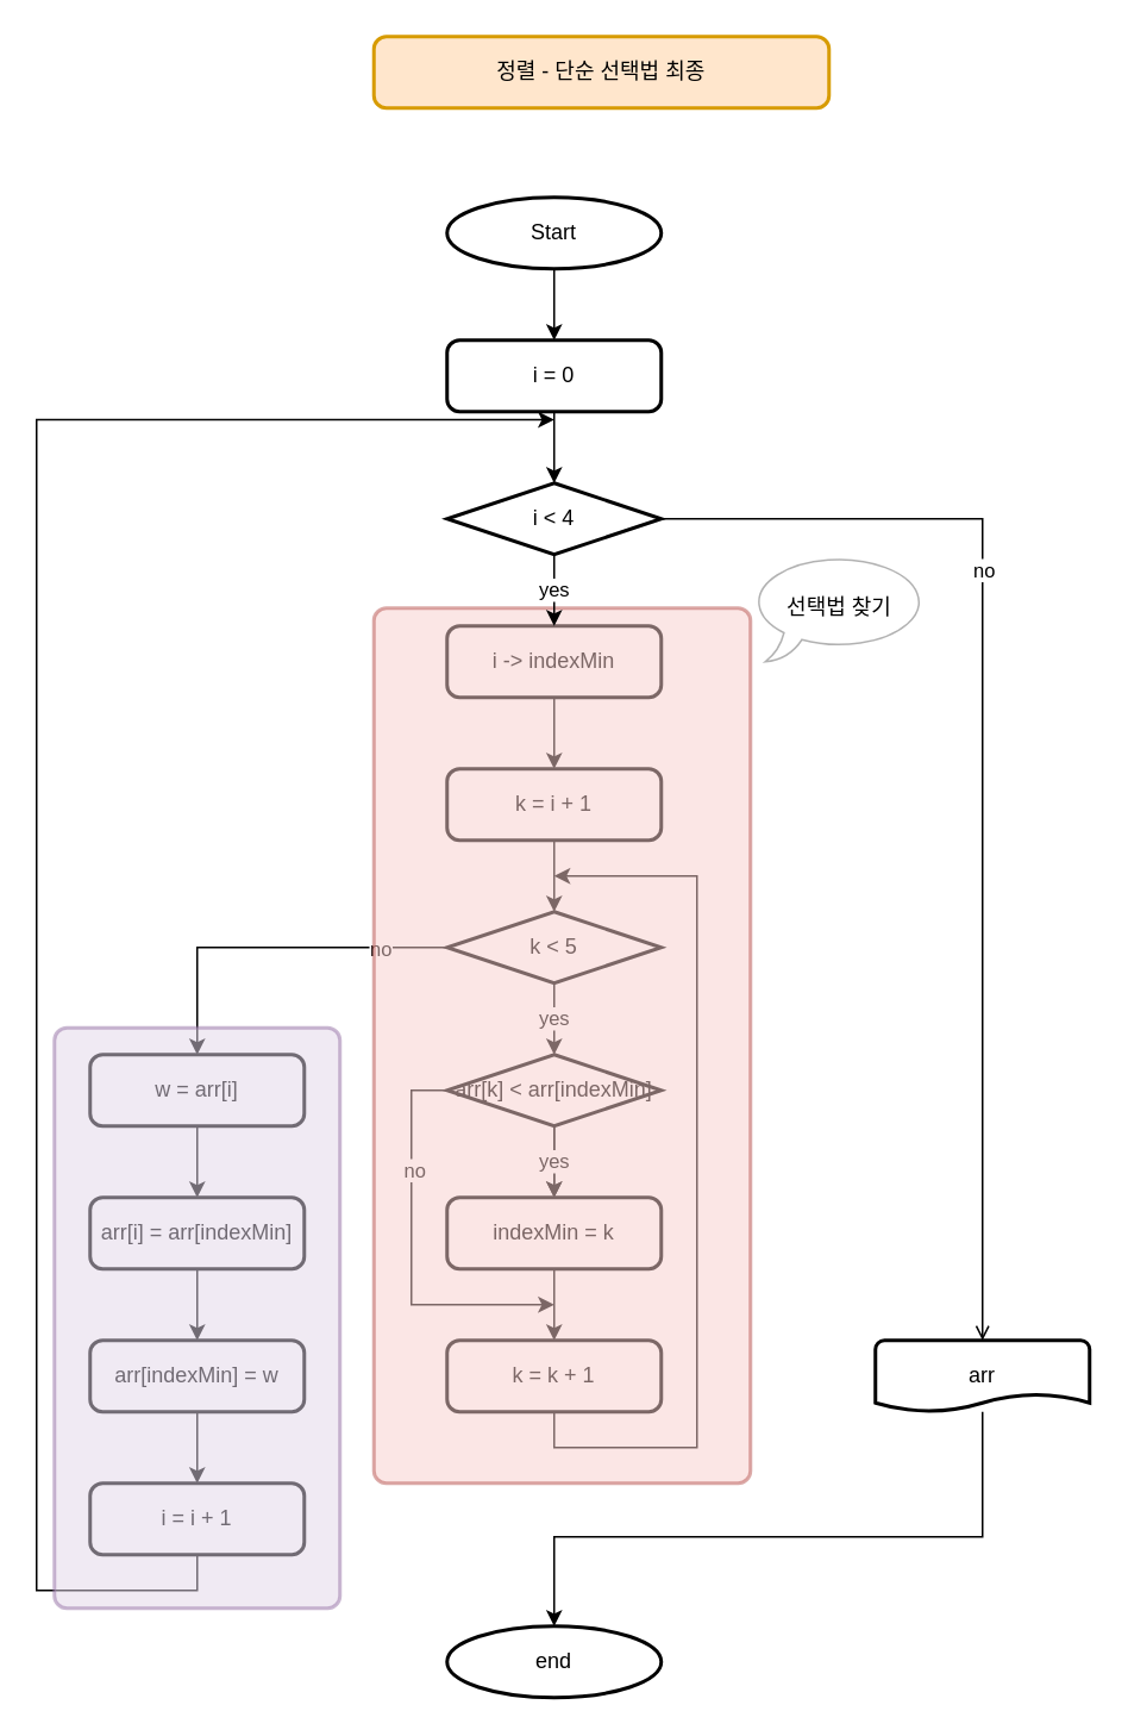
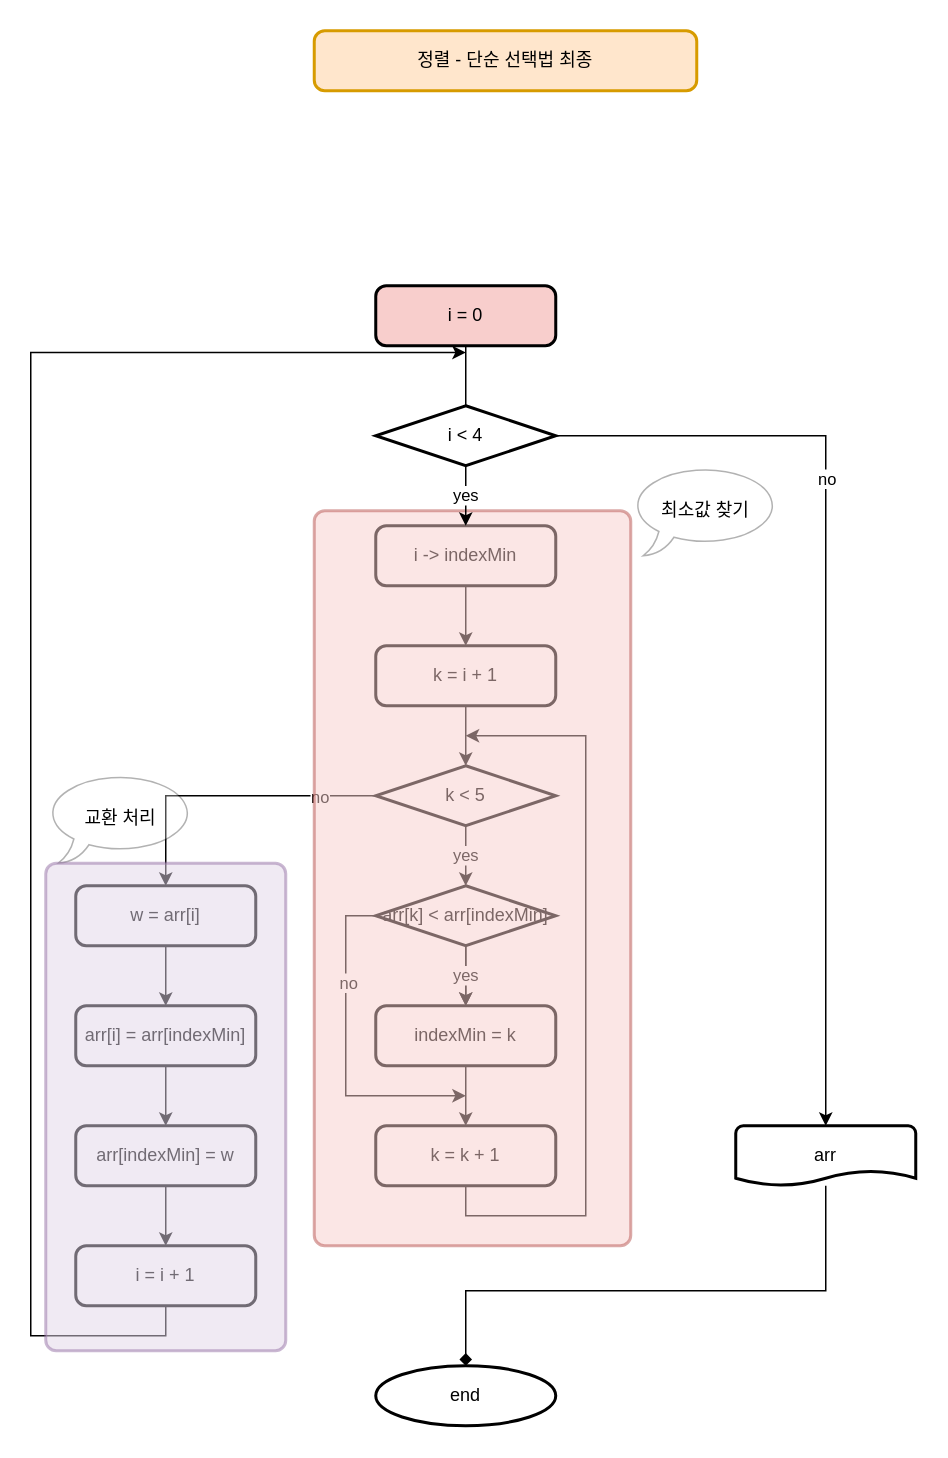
  <mxCell id="0" />
  <mxCell id="1" parent="0" />
  <mxCell id="2" value="정렬 - 단순 선택법 최종" style="rounded=1;whiteSpace=wrap;html=1;absoluteArcSize=1;arcSize=14;strokeWidth=2;fillColor=#ffe6cc;strokeColor=#d79b00;" parent="1" vertex="1"><mxGeometry x="209" y="20" width="255" height="40" as="geometry" /></mxCell>
- <mxCell id="3" value="" style="edgeStyle=orthogonalEdgeStyle;rounded=0;orthogonalLoop=1;jettySize=auto;html=1;" edge="1" parent="1" source="4" target="14"><mxGeometry relative="1" as="geometry" /></mxCell>
- <mxCell id="4" value="Start" style="strokeWidth=2;html=1;shape=mxgraph.flowchart.start_2;whiteSpace=wrap;" parent="1" vertex="1"><mxGeometry x="250" y="110" width="120" height="40" as="geometry" /></mxCell>
  <mxCell id="5" value="end" style="strokeWidth=2;html=1;shape=mxgraph.flowchart.start_2;whiteSpace=wrap;" vertex="1" parent="1"><mxGeometry x="250" y="910" width="120" height="40" as="geometry" /></mxCell>
  <mxCell id="6" value="" style="edgeStyle=orthogonalEdgeStyle;rounded=0;orthogonalLoop=1;jettySize=auto;html=1;" edge="1" parent="1" source="7"><mxGeometry relative="1" as="geometry"><mxPoint x="310" y="430" as="targetPoint" /></mxGeometry></mxCell>
  <mxCell id="7" value="i -&amp;gt; indexMin" style="rounded=1;whiteSpace=wrap;html=1;absoluteArcSize=1;arcSize=14;strokeWidth=2;" vertex="1" parent="1"><mxGeometry x="250" y="350" width="120" height="40" as="geometry" /></mxCell>
  <mxCell id="8" value="" style="edgeStyle=orthogonalEdgeStyle;rounded=0;orthogonalLoop=1;jettySize=auto;html=1;" edge="1" parent="1" source="12" target="18"><mxGeometry relative="1" as="geometry" /></mxCell>
  <mxCell id="9" value="yes" style="edgeStyle=orthogonalEdgeStyle;rounded=0;orthogonalLoop=1;jettySize=auto;html=1;" edge="1" parent="1" source="12" target="18"><mxGeometry relative="1" as="geometry" /></mxCell>
  <mxCell id="10" style="edgeStyle=orthogonalEdgeStyle;rounded=0;orthogonalLoop=1;jettySize=auto;html=1;exitX=0;exitY=0.5;exitDx=0;exitDy=0;exitPerimeter=0;" edge="1" parent="1" source="12"><mxGeometry relative="1" as="geometry"><mxPoint x="310" y="730" as="targetPoint" /><Array as="points"><mxPoint x="230" y="610" /><mxPoint x="230" y="730" /></Array></mxGeometry></mxCell>
  <mxCell id="11" value="no" style="edgeLabel;html=1;align=center;verticalAlign=middle;resizable=0;points=[];" vertex="1" connectable="0" parent="10"><mxGeometry x="-0.415" y="1" relative="1" as="geometry"><mxPoint as="offset" /></mxGeometry></mxCell>
  <mxCell id="12" value="arr[k] &amp;lt; arr[indexMin]" style="strokeWidth=2;html=1;shape=mxgraph.flowchart.decision;whiteSpace=wrap;" vertex="1" parent="1"><mxGeometry x="250" y="590" width="120" height="40" as="geometry" /></mxCell>
- <mxCell id="13" value="" style="edgeStyle=orthogonalEdgeStyle;rounded=0;orthogonalLoop=1;jettySize=auto;html=1;" edge="1" parent="1" source="14" target="37"><mxGeometry relative="1" as="geometry" /></mxCell>
- <mxCell id="14" value="i = 0" style="rounded=1;whiteSpace=wrap;html=1;absoluteArcSize=1;arcSize=14;strokeWidth=2;" vertex="1" parent="1"><mxGeometry x="250" y="190" width="120" height="40" as="geometry" /></mxCell>
+ <mxCell id="13" value="" style="edgeStyle=orthogonalEdgeStyle;rounded=0;orthogonalLoop=1;jettySize=auto;html=1;endArrow=none;" edge="1" parent="1" source="14" target="37"><mxGeometry relative="1" as="geometry" /></mxCell>
+ <mxCell id="14" value="i = 0" style="rounded=1;whiteSpace=wrap;html=1;absoluteArcSize=1;arcSize=14;strokeWidth=2;fillColor=#f8cecc;" vertex="1" parent="1"><mxGeometry x="250" y="190" width="120" height="40" as="geometry" /></mxCell>
  <mxCell id="15" value="" style="edgeStyle=orthogonalEdgeStyle;rounded=0;orthogonalLoop=1;jettySize=auto;html=1;" edge="1" parent="1" source="16" target="24"><mxGeometry relative="1" as="geometry" /></mxCell>
  <mxCell id="16" value="k = i + 1" style="rounded=1;whiteSpace=wrap;html=1;absoluteArcSize=1;arcSize=14;strokeWidth=2;" vertex="1" parent="1"><mxGeometry x="250" y="430" width="120" height="40" as="geometry" /></mxCell>
  <mxCell id="17" value="" style="edgeStyle=orthogonalEdgeStyle;rounded=0;orthogonalLoop=1;jettySize=auto;html=1;" edge="1" parent="1" source="18" target="20"><mxGeometry relative="1" as="geometry" /></mxCell>
  <mxCell id="18" value="indexMin = k" style="rounded=1;whiteSpace=wrap;html=1;absoluteArcSize=1;arcSize=14;strokeWidth=2;" vertex="1" parent="1"><mxGeometry x="250" y="670" width="120" height="40" as="geometry" /></mxCell>
  <mxCell id="19" style="edgeStyle=orthogonalEdgeStyle;rounded=0;orthogonalLoop=1;jettySize=auto;html=1;exitX=0.5;exitY=1;exitDx=0;exitDy=0;" edge="1" parent="1" source="20"><mxGeometry relative="1" as="geometry"><mxPoint x="310" y="490" as="targetPoint" /><Array as="points"><mxPoint x="310" y="810" /><mxPoint x="390" y="810" /><mxPoint x="390" y="490" /></Array></mxGeometry></mxCell>
  <mxCell id="20" value="k = k + 1" style="rounded=1;whiteSpace=wrap;html=1;absoluteArcSize=1;arcSize=14;strokeWidth=2;" vertex="1" parent="1"><mxGeometry x="250" y="750" width="120" height="40" as="geometry" /></mxCell>
  <mxCell id="21" value="yes" style="edgeStyle=orthogonalEdgeStyle;rounded=0;orthogonalLoop=1;jettySize=auto;html=1;exitX=0.5;exitY=1;exitDx=0;exitDy=0;exitPerimeter=0;entryX=0.5;entryY=0;entryDx=0;entryDy=0;entryPerimeter=0;" edge="1" parent="1" source="24" target="12"><mxGeometry relative="1" as="geometry" /></mxCell>
  <mxCell id="22" style="edgeStyle=orthogonalEdgeStyle;rounded=0;orthogonalLoop=1;jettySize=auto;html=1;exitX=0;exitY=0.5;exitDx=0;exitDy=0;exitPerimeter=0;entryX=0.5;entryY=0;entryDx=0;entryDy=0;" edge="1" parent="1" source="24" target="28"><mxGeometry relative="1" as="geometry" /></mxCell>
  <mxCell id="23" value="no" style="edgeLabel;html=1;align=center;verticalAlign=middle;resizable=0;points=[];" vertex="1" connectable="0" parent="22"><mxGeometry x="-0.618" relative="1" as="geometry"><mxPoint as="offset" /></mxGeometry></mxCell>
  <mxCell id="24" value="k &amp;lt; 5" style="strokeWidth=2;html=1;shape=mxgraph.flowchart.decision;whiteSpace=wrap;" vertex="1" parent="1"><mxGeometry x="250" y="510" width="120" height="40" as="geometry" /></mxCell>
  <mxCell id="25" value="" style="edgeStyle=orthogonalEdgeStyle;rounded=0;orthogonalLoop=1;jettySize=auto;html=1;" edge="1" parent="1" source="26"><mxGeometry relative="1" as="geometry"><mxPoint x="110" y="750" as="targetPoint" /></mxGeometry></mxCell>
  <mxCell id="26" value="arr[i] = arr[indexMin]" style="rounded=1;whiteSpace=wrap;html=1;absoluteArcSize=1;arcSize=14;strokeWidth=2;" vertex="1" parent="1"><mxGeometry x="50" y="670" width="120" height="40" as="geometry" /></mxCell>
  <mxCell id="27" value="" style="edgeStyle=orthogonalEdgeStyle;rounded=0;orthogonalLoop=1;jettySize=auto;html=1;" edge="1" parent="1" source="28" target="26"><mxGeometry relative="1" as="geometry" /></mxCell>
  <mxCell id="28" value="w = arr[i]" style="rounded=1;whiteSpace=wrap;html=1;absoluteArcSize=1;arcSize=14;strokeWidth=2;" vertex="1" parent="1"><mxGeometry x="50" y="590" width="120" height="40" as="geometry" /></mxCell>
  <mxCell id="29" value="" style="edgeStyle=orthogonalEdgeStyle;rounded=0;orthogonalLoop=1;jettySize=auto;html=1;" edge="1" parent="1" source="30" target="41"><mxGeometry relative="1" as="geometry" /></mxCell>
  <mxCell id="30" value="arr[indexMin] = w" style="rounded=1;whiteSpace=wrap;html=1;absoluteArcSize=1;arcSize=14;strokeWidth=2;" vertex="1" parent="1"><mxGeometry x="50" y="750" width="120" height="40" as="geometry" /></mxCell>
  <mxCell id="31" value="" style="rounded=1;whiteSpace=wrap;html=1;absoluteArcSize=1;arcSize=14;strokeWidth=2;fillColor=#f8cecc;strokeColor=#b85450;opacity=50;" vertex="1" parent="1"><mxGeometry x="209" y="340" width="211" height="490" as="geometry" /></mxCell>
- <mxCell id="33" value="선택법 찾기" style="whiteSpace=wrap;html=1;shape=mxgraph.basic.oval_callout;gradientColor=none;opacity=30;" vertex="1" parent="1"><mxGeometry x="420" y="310" width="100" height="60" as="geometry" /></mxCell>
+ <mxCell id="32" value="교환 처리" style="whiteSpace=wrap;html=1;shape=mxgraph.basic.oval_callout;gradientColor=none;opacity=30;" vertex="1" parent="1"><mxGeometry x="30" y="515" width="100" height="60" as="geometry" /></mxCell>
+ <mxCell id="33" value="최소값 찾기" style="whiteSpace=wrap;html=1;shape=mxgraph.basic.oval_callout;gradientColor=none;opacity=30;" vertex="1" parent="1"><mxGeometry x="420" y="310" width="100" height="60" as="geometry" /></mxCell>
  <mxCell id="34" value="yes" style="edgeStyle=orthogonalEdgeStyle;rounded=0;orthogonalLoop=1;jettySize=auto;html=1;" edge="1" parent="1" source="37" target="7"><mxGeometry relative="1" as="geometry" /></mxCell>
- <mxCell id="35" style="edgeStyle=orthogonalEdgeStyle;rounded=0;orthogonalLoop=1;jettySize=auto;html=1;exitX=1;exitY=0.5;exitDx=0;exitDy=0;exitPerimeter=0;endArrow=open;" edge="1" parent="1" source="37" target="39"><mxGeometry relative="1" as="geometry" /></mxCell>
+ <mxCell id="35" style="edgeStyle=orthogonalEdgeStyle;rounded=0;orthogonalLoop=1;jettySize=auto;html=1;exitX=1;exitY=0.5;exitDx=0;exitDy=0;exitPerimeter=0;" edge="1" parent="1" source="37" target="39"><mxGeometry relative="1" as="geometry" /></mxCell>
  <mxCell id="36" value="no" style="edgeLabel;html=1;align=center;verticalAlign=middle;resizable=0;points=[];" vertex="1" connectable="0" parent="35"><mxGeometry x="-0.35" relative="1" as="geometry"><mxPoint as="offset" /></mxGeometry></mxCell>
  <mxCell id="37" value="i &amp;lt; 4" style="strokeWidth=2;html=1;shape=mxgraph.flowchart.decision;whiteSpace=wrap;" vertex="1" parent="1"><mxGeometry x="250" y="270" width="120" height="40" as="geometry" /></mxCell>
- <mxCell id="38" style="edgeStyle=orthogonalEdgeStyle;rounded=0;orthogonalLoop=1;jettySize=auto;html=1;entryX=0.5;entryY=0;entryDx=0;entryDy=0;entryPerimeter=0;" edge="1" parent="1" source="39" target="5"><mxGeometry relative="1" as="geometry"><Array as="points"><mxPoint x="550" y="860" /><mxPoint x="310" y="860" /></Array></mxGeometry></mxCell>
+ <mxCell id="38" style="edgeStyle=orthogonalEdgeStyle;rounded=0;orthogonalLoop=1;jettySize=auto;html=1;entryX=0.5;entryY=0;entryDx=0;entryDy=0;entryPerimeter=0;endArrow=diamond;" edge="1" parent="1" source="39" target="5"><mxGeometry relative="1" as="geometry"><Array as="points"><mxPoint x="550" y="860" /><mxPoint x="310" y="860" /></Array></mxGeometry></mxCell>
  <mxCell id="39" value="arr" style="strokeWidth=2;html=1;shape=mxgraph.flowchart.document2;whiteSpace=wrap;size=0.25;gradientColor=none;" vertex="1" parent="1"><mxGeometry x="490" y="750" width="120" height="40" as="geometry" /></mxCell>
  <mxCell id="40" style="edgeStyle=orthogonalEdgeStyle;rounded=0;orthogonalLoop=1;jettySize=auto;html=1;exitX=0.5;exitY=1;exitDx=0;exitDy=0;" edge="1" parent="1" source="41"><mxGeometry relative="1" as="geometry"><mxPoint x="310" y="234.483" as="targetPoint" /><Array as="points"><mxPoint x="110" y="890" /><mxPoint x="20" y="890" /><mxPoint x="20" y="234" /></Array></mxGeometry></mxCell>
  <mxCell id="41" value="i = i + 1" style="rounded=1;whiteSpace=wrap;html=1;absoluteArcSize=1;arcSize=14;strokeWidth=2;" vertex="1" parent="1"><mxGeometry x="50" y="830" width="120" height="40" as="geometry" /></mxCell>
  <mxCell id="42" value="" style="rounded=1;whiteSpace=wrap;html=1;absoluteArcSize=1;arcSize=14;strokeWidth=2;fillColor=#e1d5e7;strokeColor=#9673a6;gradientColor=none;opacity=50;" vertex="1" parent="1"><mxGeometry x="30" y="575" width="160" height="325" as="geometry" /></mxCell>
